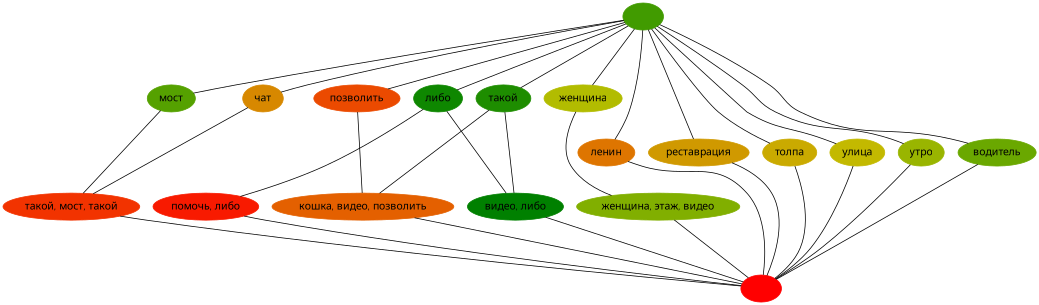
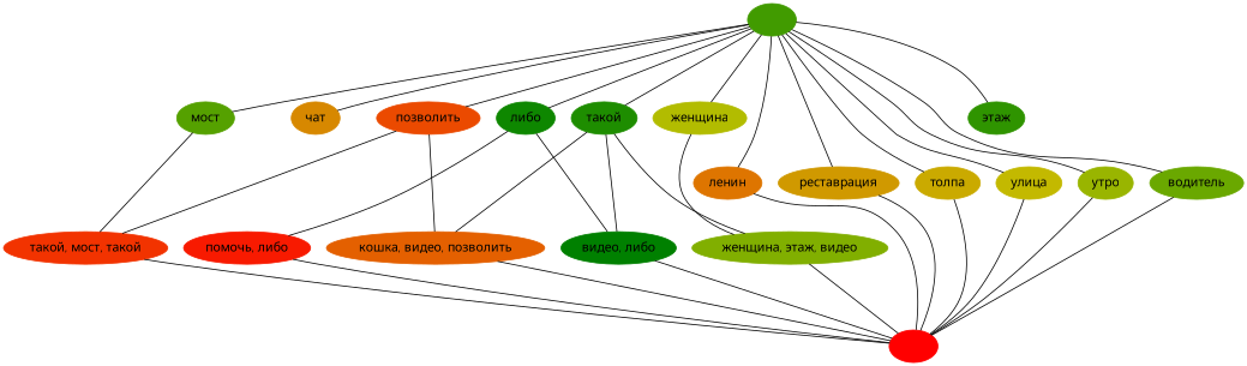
  digraph {
    fontname="Comic Neue"
    node [fontname="Comic Neue" style=filled]
    edge [dir=none fontname="Comic Neue" labeldistance=1.5 minlen=2]
    n1 [color="#ff0000" label=" "]
    n2 [color="#f81a00" label="помочь, либо"]
    n3 [color="#f23300" label="такой, мост, такой"]
    n4 [color="#eb4a00" label="позволить"]
    n5 [color="#e46000" label="кошка, видео, позволить"]
    n6 [color="#de7500" label="ленин"]
    n7 [color="#d78800" label="чат"]
    n8 [color="#d09900" label="реставрация"]
    n9 [color="#caaa00" label="толпа"]
    n10 [color="#c3b900" label="улица"]
    n11 [color="#b2bc00" label="женщина"]
    n12 [color="#81af00" label="женщина, этаж, видео"]
    n13 [color="#99b500" label="утро"]
    n14 [color="#6aa800" label="водитель"]
    n15 [color="#55a100" label="мост"]
    "" [color="#419b00"]
+   n17 [color="#2f9400" label="этаж"]
    n18 [color="#1e8d00" label="такой"]
    n19 [color="#0e8700" label="либо"]
    n20 [color="#008000" label="видео, либо"]
    n2 -> n1
    n3 -> n1
    n4 -> n5
    n5 -> n1
    n6 -> n1
-   n7 -> n3
+   n4 -> n3
    n8 -> n1
    n9 -> n1
    n10 -> n1
    n11 -> n12
    n12 -> n1
    n13 -> n1
    n14 -> n1
    n15 -> n3
    "" -> n4
    "" -> n6
    "" -> n7
    "" -> n8
    "" -> n9
    "" -> n10
    "" -> n11
    "" -> n13
    "" -> n14
    "" -> n15
+   "" -> n17
    "" -> n18
    "" -> n19
    n18 -> n5
+   n18 -> n12
    n18 -> n20
    n19 -> n2
    n19 -> n20
    n20 -> n1
  }
